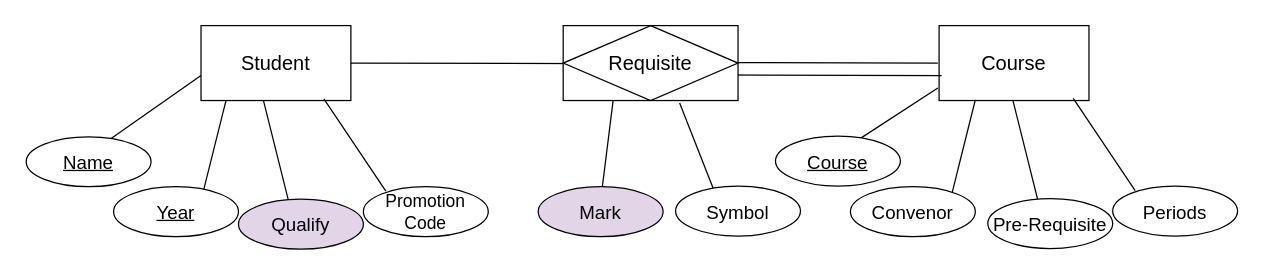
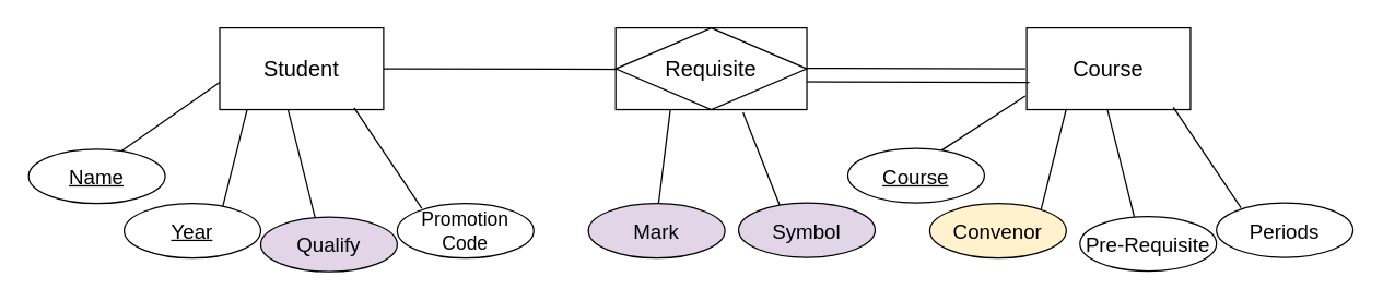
  <mxCell id="0" />
  <mxCell id="1" parent="0" />
  <mxCell id="2" value="&lt;font style=&quot;font-size: 16px;&quot;&gt;Student&lt;/font&gt;" style="rounded=0;whiteSpace=wrap;html=1;" vertex="1" parent="1"><mxGeometry x="160" y="20" width="120" height="60" as="geometry" /></mxCell>
  <mxCell id="3" value="&lt;font style=&quot;font-size: 16px;&quot;&gt;Course&lt;/font&gt;" style="rounded=0;whiteSpace=wrap;html=1;" vertex="1" parent="1"><mxGeometry x="751" y="20" width="120" height="60" as="geometry" /></mxCell>
  <mxCell id="4" value="" style="endArrow=none;html=1;rounded=0;exitX=1;exitY=0.5;exitDx=0;exitDy=0;startArrow=classic;startFill=1;" edge="1" parent="1"><mxGeometry width="50" height="50" relative="1" as="geometry"><mxPoint x="575" y="49.58" as="sourcePoint" /><mxPoint x="750" y="50" as="targetPoint" /></mxGeometry></mxCell>
  <mxCell id="5" style="rounded=0;orthogonalLoop=1;jettySize=auto;html=1;endArrow=none;endFill=0;entryX=0.878;entryY=1.004;entryDx=0;entryDy=0;entryPerimeter=0;" edge="1" parent="1"><mxGeometry relative="1" as="geometry"><mxPoint x="80" y="116" as="sourcePoint" /><mxPoint x="160" y="60" as="targetPoint" /></mxGeometry></mxCell>
  <mxCell id="6" value="&lt;font style=&quot;font-size: 14px;&quot;&gt;Promotion&lt;br&gt;Code&lt;br&gt;&lt;/font&gt;" style="ellipse;whiteSpace=wrap;html=1;align=center;" vertex="1" parent="1"><mxGeometry x="290" y="149" width="100" height="40" as="geometry" /></mxCell>
  <mxCell id="7" style="rounded=0;orthogonalLoop=1;jettySize=auto;html=1;endArrow=none;endFill=0;entryX=0.82;entryY=1.095;entryDx=0;entryDy=0;exitX=0.08;exitY=0.239;exitDx=0;exitDy=0;exitPerimeter=0;entryPerimeter=0;" edge="1" parent="1"><mxGeometry relative="1" as="geometry"><mxPoint x="308" y="152.56" as="sourcePoint" /><mxPoint x="258.4" y="78.7" as="targetPoint" /></mxGeometry></mxCell>
  <mxCell id="8" value="" style="endArrow=none;html=1;rounded=0;exitX=0.862;exitY=0.692;exitDx=0;exitDy=0;startArrow=none;startFill=0;exitPerimeter=0;" edge="1" parent="1"><mxGeometry width="50" height="50" relative="1" as="geometry"><mxPoint x="561.44" y="59.52" as="sourcePoint" /><mxPoint x="753" y="60" as="targetPoint" /></mxGeometry></mxCell>
  <mxCell id="9" value="" style="endArrow=none;html=1;rounded=0;exitX=0.862;exitY=0.692;exitDx=0;exitDy=0;startArrow=none;startFill=0;exitPerimeter=0;" edge="1" parent="1"><mxGeometry width="50" height="50" relative="1" as="geometry"><mxPoint x="280" y="50" as="sourcePoint" /><mxPoint x="471.56" y="50.48" as="targetPoint" /></mxGeometry></mxCell>
  <mxCell id="10" value="&lt;font style=&quot;font-size: 16px;&quot;&gt;Requisite&lt;/font&gt;" style="shape=associativeEntity;whiteSpace=wrap;html=1;align=center;" vertex="1" parent="1"><mxGeometry x="450" y="20" width="140" height="60" as="geometry" /></mxCell>
  <mxCell id="11" style="rounded=0;orthogonalLoop=1;jettySize=auto;html=1;endArrow=none;endFill=0;entryX=0.878;entryY=1.004;entryDx=0;entryDy=0;entryPerimeter=0;" edge="1" parent="1"><mxGeometry relative="1" as="geometry"><mxPoint x="160" y="160" as="sourcePoint" /><mxPoint x="180" y="80" as="targetPoint" /></mxGeometry></mxCell>
  <mxCell id="12" style="rounded=0;orthogonalLoop=1;jettySize=auto;html=1;endArrow=none;endFill=0;entryX=0.878;entryY=1.004;entryDx=0;entryDy=0;entryPerimeter=0;" edge="1" parent="1"><mxGeometry relative="1" as="geometry"><mxPoint x="230" y="160" as="sourcePoint" /><mxPoint x="210" y="80" as="targetPoint" /></mxGeometry></mxCell>
  <mxCell id="13" value="&lt;font style=&quot;font-size: 15px;&quot;&gt;Name&lt;/font&gt;" style="ellipse;whiteSpace=wrap;html=1;align=center;fontStyle=4;" vertex="1" parent="1"><mxGeometry x="20" y="109" width="100" height="40" as="geometry" /></mxCell>
  <mxCell id="14" value="&lt;font style=&quot;font-size: 15px;&quot;&gt;Year&lt;/font&gt;" style="ellipse;whiteSpace=wrap;html=1;align=center;fontStyle=4;" vertex="1" parent="1"><mxGeometry x="90" y="149" width="100" height="40" as="geometry" /></mxCell>
  <mxCell id="15" value="&lt;font style=&quot;font-size: 15px;&quot;&gt;Qualify&lt;/font&gt;" style="ellipse;whiteSpace=wrap;html=1;align=center;fillColor=#e1d5e7;" vertex="1" parent="1"><mxGeometry x="190" y="159" width="100" height="40" as="geometry" /></mxCell>
  <mxCell id="16" style="rounded=0;orthogonalLoop=1;jettySize=auto;html=1;endArrow=none;endFill=0;" edge="1" parent="1"><mxGeometry relative="1" as="geometry"><mxPoint x="680" y="115.5" as="sourcePoint" /><mxPoint x="750" y="70" as="targetPoint" /></mxGeometry></mxCell>
  <mxCell id="17" value="&lt;font style=&quot;&quot;&gt;&lt;font style=&quot;font-size: 15px;&quot;&gt;Periods&lt;/font&gt;&lt;br&gt;&lt;/font&gt;" style="ellipse;whiteSpace=wrap;html=1;align=center;" vertex="1" parent="1"><mxGeometry x="890" y="148.5" width="100" height="40" as="geometry" /></mxCell>
  <mxCell id="18" style="rounded=0;orthogonalLoop=1;jettySize=auto;html=1;endArrow=none;endFill=0;entryX=0.82;entryY=1.095;entryDx=0;entryDy=0;exitX=0.08;exitY=0.239;exitDx=0;exitDy=0;exitPerimeter=0;entryPerimeter=0;" edge="1" parent="1"><mxGeometry relative="1" as="geometry"><mxPoint x="908" y="152.06" as="sourcePoint" /><mxPoint x="858.4" y="78.2" as="targetPoint" /></mxGeometry></mxCell>
  <mxCell id="19" style="rounded=0;orthogonalLoop=1;jettySize=auto;html=1;endArrow=none;endFill=0;entryX=0.878;entryY=1.004;entryDx=0;entryDy=0;entryPerimeter=0;" edge="1" parent="1"><mxGeometry relative="1" as="geometry"><mxPoint x="760" y="159.5" as="sourcePoint" /><mxPoint x="780" y="79.5" as="targetPoint" /></mxGeometry></mxCell>
  <mxCell id="20" style="rounded=0;orthogonalLoop=1;jettySize=auto;html=1;endArrow=none;endFill=0;entryX=0.878;entryY=1.004;entryDx=0;entryDy=0;entryPerimeter=0;" edge="1" parent="1"><mxGeometry relative="1" as="geometry"><mxPoint x="830" y="159.5" as="sourcePoint" /><mxPoint x="810" y="79.5" as="targetPoint" /></mxGeometry></mxCell>
  <mxCell id="21" value="&lt;font style=&quot;font-size: 15px;&quot;&gt;Course&lt;/font&gt;" style="ellipse;whiteSpace=wrap;html=1;align=center;fontStyle=4;" vertex="1" parent="1"><mxGeometry x="620" y="108.5" width="100" height="40" as="geometry" /></mxCell>
  <mxCell id="22" value="&lt;font style=&quot;font-size: 15px;&quot;&gt;Pre-Requisite&lt;/font&gt;" style="ellipse;whiteSpace=wrap;html=1;align=center;" vertex="1" parent="1"><mxGeometry x="790" y="158.5" width="100" height="40" as="geometry" /></mxCell>
- <mxCell id="23" value="&lt;font style=&quot;font-size: 15px;&quot;&gt;Convenor&lt;/font&gt;" style="ellipse;whiteSpace=wrap;html=1;align=center;" vertex="1" parent="1"><mxGeometry x="680" y="149" width="100" height="40" as="geometry" /></mxCell>
+ <mxCell id="23" value="&lt;font style=&quot;font-size: 15px;&quot;&gt;Convenor&lt;/font&gt;" style="ellipse;whiteSpace=wrap;html=1;align=center;fillColor=#fff2cc;" vertex="1" parent="1"><mxGeometry x="680" y="149" width="100" height="40" as="geometry" /></mxCell>
  <mxCell id="24" style="rounded=0;orthogonalLoop=1;jettySize=auto;html=1;endArrow=none;endFill=0;entryX=0.878;entryY=1.004;entryDx=0;entryDy=0;entryPerimeter=0;" edge="1" parent="1"><mxGeometry relative="1" as="geometry"><mxPoint x="480" y="160" as="sourcePoint" /><mxPoint x="490" y="80" as="targetPoint" /></mxGeometry></mxCell>
  <mxCell id="25" style="rounded=0;orthogonalLoop=1;jettySize=auto;html=1;endArrow=none;endFill=0;entryX=0.666;entryY=1.032;entryDx=0;entryDy=0;entryPerimeter=0;" edge="1" parent="1" target="10"><mxGeometry relative="1" as="geometry"><mxPoint x="570" y="150" as="sourcePoint" /><mxPoint x="500" y="90" as="targetPoint" /></mxGeometry></mxCell>
  <mxCell id="26" value="&lt;font style=&quot;font-size: 15px;&quot;&gt;Mark&lt;/font&gt;" style="ellipse;whiteSpace=wrap;html=1;align=center;fillColor=#e1d5e7;" vertex="1" parent="1"><mxGeometry x="430" y="149" width="100" height="40" as="geometry" /></mxCell>
- <mxCell id="27" value="&lt;font style=&quot;font-size: 15px;&quot;&gt;Symbol&lt;/font&gt;" style="ellipse;whiteSpace=wrap;html=1;align=center;" vertex="1" parent="1"><mxGeometry x="540" y="148.5" width="100" height="40" as="geometry" /></mxCell>
+ <mxCell id="27" value="&lt;font style=&quot;font-size: 15px;&quot;&gt;Symbol&lt;/font&gt;" style="ellipse;whiteSpace=wrap;html=1;align=center;fillColor=#e1d5e7;" vertex="1" parent="1"><mxGeometry x="540" y="148.5" width="100" height="40" as="geometry" /></mxCell>
